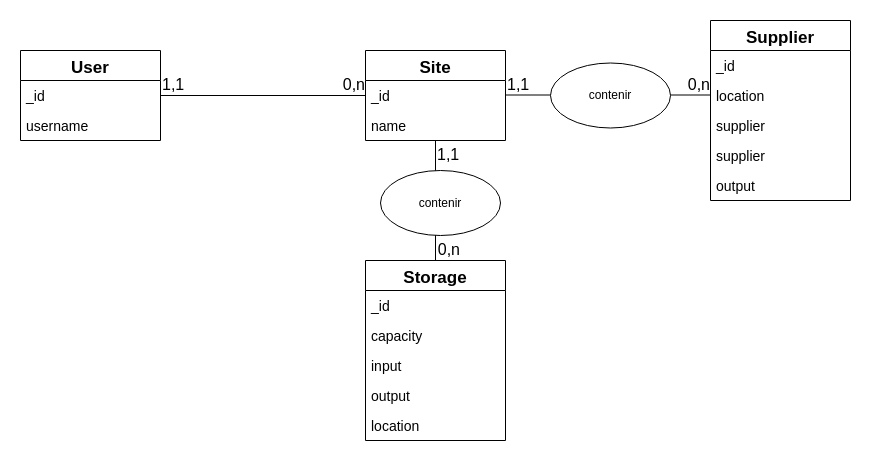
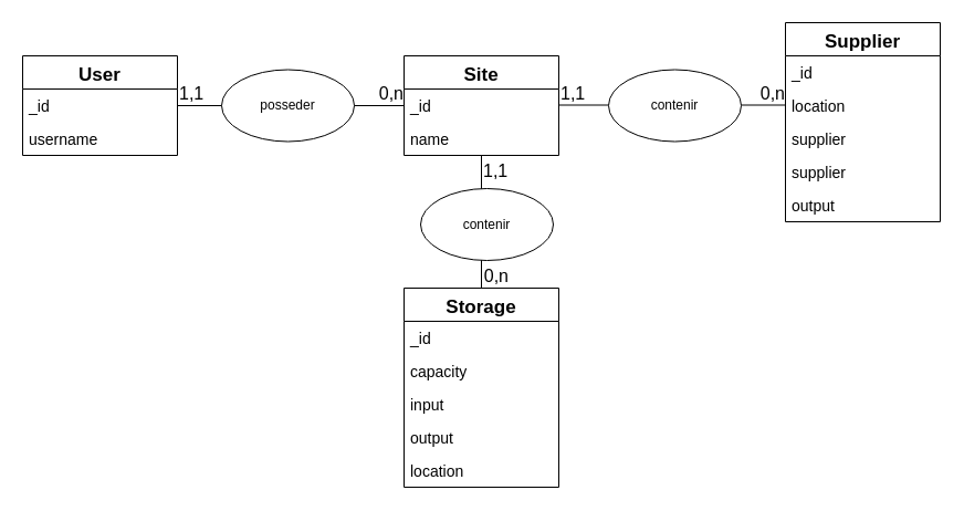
  <mxCell id="0" />
  <mxCell id="1" parent="0" />
  <mxCell id="2" value="User" style="swimlane;fontStyle=1;childLayout=stackLayout;horizontal=1;startSize=30;horizontalStack=0;resizeParent=1;resizeParentMax=0;resizeLast=0;collapsible=1;marginBottom=0;fontSize=17;" parent="1" vertex="1"><mxGeometry x="20" y="50" width="140" height="90" as="geometry"><mxRectangle x="350" y="290" width="60" height="30" as="alternateBounds" /></mxGeometry></mxCell>
  <mxCell id="3" value="_id" style="text;strokeColor=none;fillColor=none;align=left;verticalAlign=middle;spacingLeft=4;spacingRight=4;overflow=hidden;points=[[0,0.5],[1,0.5]];portConstraint=eastwest;rotatable=0;fontSize=14;" parent="2" vertex="1"><mxGeometry y="30" width="140" height="30" as="geometry" /></mxCell>
  <mxCell id="4" value="username" style="text;strokeColor=none;fillColor=none;align=left;verticalAlign=middle;spacingLeft=4;spacingRight=4;overflow=hidden;points=[[0,0.5],[1,0.5]];portConstraint=eastwest;rotatable=0;fontSize=14;" parent="2" vertex="1"><mxGeometry y="60" width="140" height="30" as="geometry" /></mxCell>
  <mxCell id="5" value="Site" style="swimlane;fontStyle=1;childLayout=stackLayout;horizontal=1;startSize=30;horizontalStack=0;resizeParent=1;resizeParentMax=0;resizeLast=0;collapsible=1;marginBottom=0;fontSize=17;" parent="1" vertex="1"><mxGeometry x="365" y="50" width="140" height="90" as="geometry"><mxRectangle x="350" y="290" width="60" height="30" as="alternateBounds" /></mxGeometry></mxCell>
  <mxCell id="6" value="_id" style="text;strokeColor=none;fillColor=none;align=left;verticalAlign=middle;spacingLeft=4;spacingRight=4;overflow=hidden;points=[[0,0.5],[1,0.5]];portConstraint=eastwest;rotatable=0;fontSize=14;" parent="5" vertex="1"><mxGeometry y="30" width="140" height="30" as="geometry" /></mxCell>
  <mxCell id="7" value="name" style="text;strokeColor=none;fillColor=none;align=left;verticalAlign=middle;spacingLeft=4;spacingRight=4;overflow=hidden;points=[[0,0.5],[1,0.5]];portConstraint=eastwest;rotatable=0;fontSize=14;" parent="5" vertex="1"><mxGeometry y="60" width="140" height="30" as="geometry" /></mxCell>
  <mxCell id="8" value="Supplier" style="swimlane;fontStyle=1;childLayout=stackLayout;horizontal=1;startSize=30;horizontalStack=0;resizeParent=1;resizeParentMax=0;resizeLast=0;collapsible=1;marginBottom=0;fontSize=17;" parent="1" vertex="1"><mxGeometry x="710" y="20" width="140" height="180" as="geometry"><mxRectangle x="350" y="290" width="60" height="30" as="alternateBounds" /></mxGeometry></mxCell>
  <mxCell id="9" value="_id" style="text;strokeColor=none;fillColor=none;align=left;verticalAlign=middle;spacingLeft=4;spacingRight=4;overflow=hidden;points=[[0,0.5],[1,0.5]];portConstraint=eastwest;rotatable=0;fontSize=14;" parent="8" vertex="1"><mxGeometry y="30" width="140" height="30" as="geometry" /></mxCell>
  <mxCell id="10" value="location   " style="text;strokeColor=none;fillColor=none;align=left;verticalAlign=middle;spacingLeft=4;spacingRight=4;overflow=hidden;points=[[0,0.5],[1,0.5]];portConstraint=eastwest;rotatable=0;fontSize=14;" parent="8" vertex="1"><mxGeometry y="60" width="140" height="30" as="geometry" /></mxCell>
  <mxCell id="11" value="supplier" style="text;strokeColor=none;fillColor=none;align=left;verticalAlign=middle;spacingLeft=4;spacingRight=4;overflow=hidden;points=[[0,0.5],[1,0.5]];portConstraint=eastwest;rotatable=0;fontSize=14;" parent="8" vertex="1"><mxGeometry y="90" width="140" height="30" as="geometry" /></mxCell>
  <mxCell id="12" value="supplier" style="text;strokeColor=none;fillColor=none;align=left;verticalAlign=middle;spacingLeft=4;spacingRight=4;overflow=hidden;points=[[0,0.5],[1,0.5]];portConstraint=eastwest;rotatable=0;fontSize=14;" parent="8" vertex="1"><mxGeometry y="120" width="140" height="30" as="geometry" /></mxCell>
  <mxCell id="13" value="output" style="text;strokeColor=none;fillColor=none;align=left;verticalAlign=middle;spacingLeft=4;spacingRight=4;overflow=hidden;points=[[0,0.5],[1,0.5]];portConstraint=eastwest;rotatable=0;fontSize=14;" parent="8" vertex="1"><mxGeometry y="150" width="140" height="30" as="geometry" /></mxCell>
  <mxCell id="14" value="Storage" style="swimlane;fontStyle=1;childLayout=stackLayout;horizontal=1;startSize=30;horizontalStack=0;resizeParent=1;resizeParentMax=0;resizeLast=0;collapsible=1;marginBottom=0;fontSize=17;" parent="1" vertex="1"><mxGeometry x="365" y="260" width="140" height="180" as="geometry"><mxRectangle x="350" y="290" width="60" height="30" as="alternateBounds" /></mxGeometry></mxCell>
  <mxCell id="15" value="_id" style="text;strokeColor=none;fillColor=none;align=left;verticalAlign=middle;spacingLeft=4;spacingRight=4;overflow=hidden;points=[[0,0.5],[1,0.5]];portConstraint=eastwest;rotatable=0;fontSize=14;" parent="14" vertex="1"><mxGeometry y="30" width="140" height="30" as="geometry" /></mxCell>
  <mxCell id="16" value="capacity" style="text;strokeColor=none;fillColor=none;align=left;verticalAlign=middle;spacingLeft=4;spacingRight=4;overflow=hidden;points=[[0,0.5],[1,0.5]];portConstraint=eastwest;rotatable=0;fontSize=14;" parent="14" vertex="1"><mxGeometry y="60" width="140" height="30" as="geometry" /></mxCell>
  <mxCell id="17" value="input" style="text;strokeColor=none;fillColor=none;align=left;verticalAlign=middle;spacingLeft=4;spacingRight=4;overflow=hidden;points=[[0,0.5],[1,0.5]];portConstraint=eastwest;rotatable=0;fontSize=14;" parent="14" vertex="1"><mxGeometry y="90" width="140" height="30" as="geometry" /></mxCell>
  <mxCell id="18" value="output" style="text;strokeColor=none;fillColor=none;align=left;verticalAlign=middle;spacingLeft=4;spacingRight=4;overflow=hidden;points=[[0,0.5],[1,0.5]];portConstraint=eastwest;rotatable=0;fontSize=14;" parent="14" vertex="1"><mxGeometry y="120" width="140" height="30" as="geometry" /></mxCell>
  <mxCell id="19" value="location" style="text;strokeColor=none;fillColor=none;align=left;verticalAlign=middle;spacingLeft=4;spacingRight=4;overflow=hidden;points=[[0,0.5],[1,0.5]];portConstraint=eastwest;rotatable=0;fontSize=14;" parent="14" vertex="1"><mxGeometry y="150" width="140" height="30" as="geometry" /></mxCell>
  <mxCell id="20" value="" style="endArrow=none;html=1;edgeStyle=orthogonalEdgeStyle;rounded=0;exitX=1;exitY=0.5;exitDx=0;exitDy=0;entryX=0;entryY=0.5;entryDx=0;entryDy=0;" edge="1" parent="1" source="3" target="6"><mxGeometry relative="1" as="geometry"><mxPoint x="180" y="94.5" as="sourcePoint" /><mxPoint x="340" y="94.5" as="targetPoint" /></mxGeometry></mxCell>
  <mxCell id="21" value="1,1" style="edgeLabel;resizable=0;html=1;align=left;verticalAlign=bottom;fontSize=16;" connectable="0" vertex="1" parent="20"><mxGeometry x="-1" relative="1" as="geometry" /></mxCell>
  <mxCell id="22" value="0,n" style="edgeLabel;resizable=0;html=1;align=right;verticalAlign=bottom;fontSize=16;" connectable="0" vertex="1" parent="20"><mxGeometry x="1" relative="1" as="geometry" /></mxCell>
+ <mxCell id="23" value="posseder" style="ellipse;whiteSpace=wrap;html=1;" parent="1" vertex="1"><mxGeometry x="200" y="62.5" width="120" height="65" as="geometry" /></mxCell>
  <mxCell id="24" value="" style="endArrow=none;html=1;edgeStyle=orthogonalEdgeStyle;rounded=0;exitX=1;exitY=0.5;exitDx=0;exitDy=0;entryX=0;entryY=0.5;entryDx=0;entryDy=0;" edge="1" parent="1"><mxGeometry relative="1" as="geometry"><mxPoint x="505" y="94.5" as="sourcePoint" /><mxPoint x="710" y="94.5" as="targetPoint" /></mxGeometry></mxCell>
  <mxCell id="25" value="1,1" style="edgeLabel;resizable=0;html=1;align=left;verticalAlign=bottom;fontSize=16;" connectable="0" vertex="1" parent="24"><mxGeometry x="-1" relative="1" as="geometry" /></mxCell>
  <mxCell id="26" value="0,n" style="edgeLabel;resizable=0;html=1;align=right;verticalAlign=bottom;fontSize=16;" connectable="0" vertex="1" parent="24"><mxGeometry x="1" relative="1" as="geometry" /></mxCell>
  <mxCell id="27" value="contenir" style="ellipse;whiteSpace=wrap;html=1;" parent="1" vertex="1"><mxGeometry x="550" y="62.5" width="120" height="65" as="geometry" /></mxCell>
  <mxCell id="28" value="" style="endArrow=none;html=1;edgeStyle=orthogonalEdgeStyle;rounded=0;entryX=0.5;entryY=0;entryDx=0;entryDy=0;" edge="1" parent="1" source="7"><mxGeometry relative="1" as="geometry"><mxPoint x="435" y="145.01" as="sourcePoint" /><mxPoint x="437.94" y="260" as="targetPoint" /><Array as="points"><mxPoint x="435" y="260" /></Array></mxGeometry></mxCell>
  <mxCell id="29" value="1,1" style="edgeLabel;resizable=0;html=1;align=left;verticalAlign=bottom;fontSize=16;" connectable="0" vertex="1" parent="28"><mxGeometry x="-1" relative="1" as="geometry"><mxPoint y="25" as="offset" /></mxGeometry></mxCell>
  <mxCell id="30" value="0,n" style="edgeLabel;resizable=0;html=1;align=right;verticalAlign=bottom;fontSize=16;" connectable="0" vertex="1" parent="28"><mxGeometry x="1" relative="1" as="geometry"><mxPoint x="22" as="offset" /></mxGeometry></mxCell>
  <mxCell id="31" value="contenir" style="ellipse;whiteSpace=wrap;html=1;" parent="1" vertex="1"><mxGeometry x="380" y="170" width="120" height="65" as="geometry" /></mxCell>
